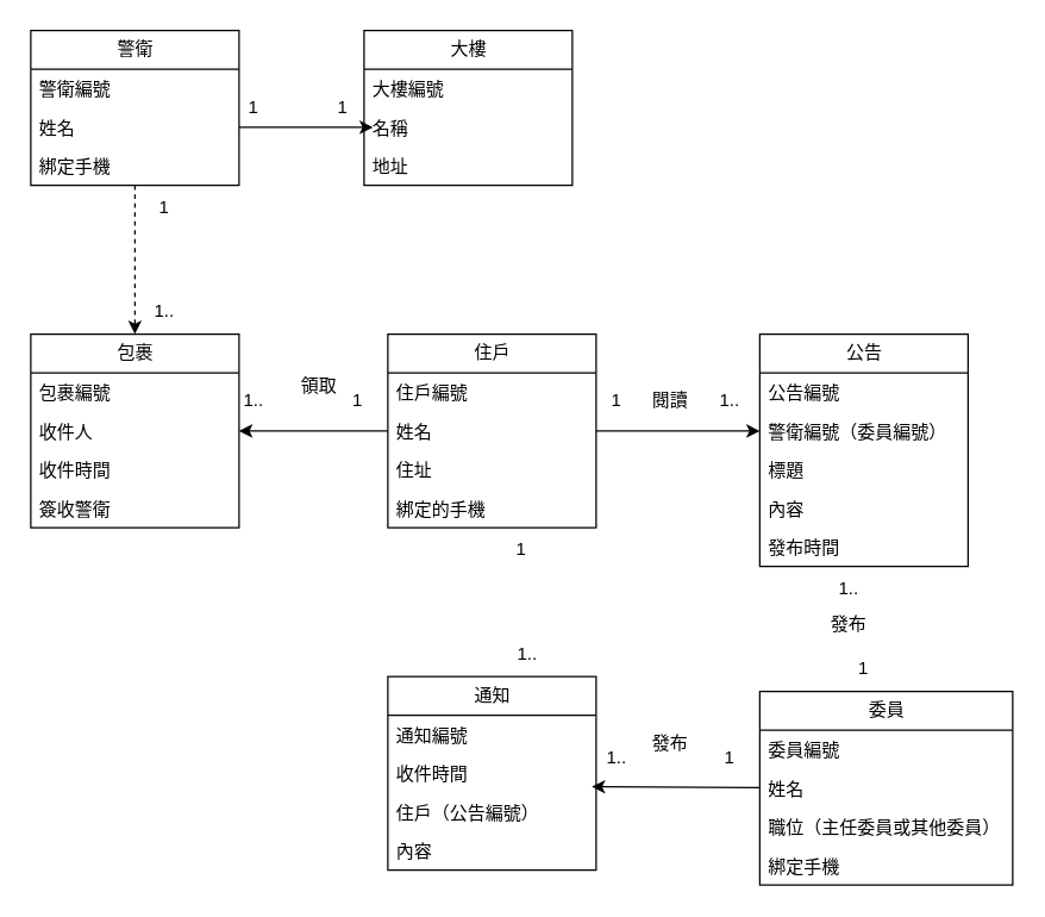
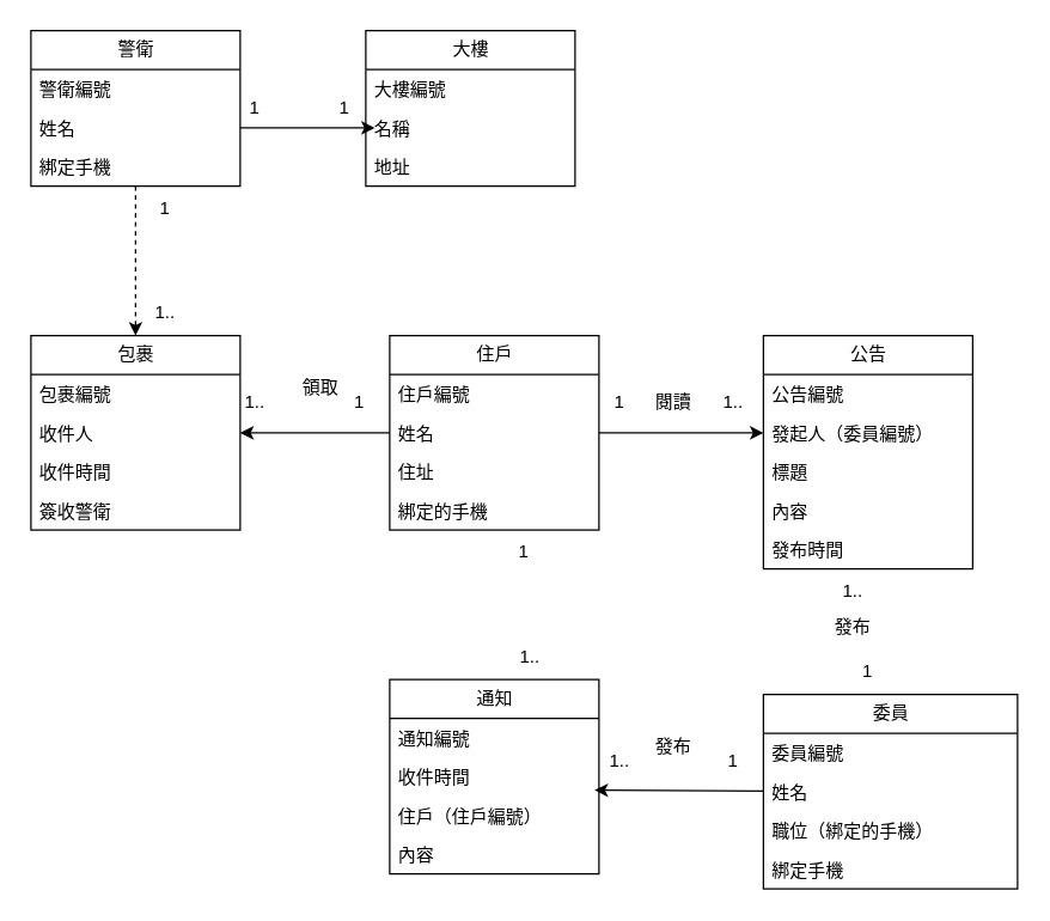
  <mxCell id="0" />
  <mxCell id="1" parent="0" />
  <mxCell id="2" value="大樓" style="swimlane;fontStyle=0;childLayout=stackLayout;horizontal=1;startSize=26;fillColor=none;horizontalStack=0;resizeParent=1;resizeParentMax=0;resizeLast=0;collapsible=1;marginBottom=0;html=1;" vertex="1" parent="1"><mxGeometry x="244" y="20" width="140" height="104" as="geometry" /></mxCell>
  <mxCell id="3" value="大樓編號" style="text;strokeColor=none;fillColor=none;align=left;verticalAlign=top;spacingLeft=4;spacingRight=4;overflow=hidden;rotatable=0;points=[[0,0.5],[1,0.5]];portConstraint=eastwest;whiteSpace=wrap;html=1;" vertex="1" parent="2"><mxGeometry y="26" width="140" height="26" as="geometry" /></mxCell>
  <mxCell id="4" value="名稱" style="text;strokeColor=none;fillColor=none;align=left;verticalAlign=top;spacingLeft=4;spacingRight=4;overflow=hidden;rotatable=0;points=[[0,0.5],[1,0.5]];portConstraint=eastwest;whiteSpace=wrap;html=1;" vertex="1" parent="2"><mxGeometry y="52" width="140" height="26" as="geometry" /></mxCell>
  <mxCell id="5" value="地址" style="text;strokeColor=none;fillColor=none;align=left;verticalAlign=top;spacingLeft=4;spacingRight=4;overflow=hidden;rotatable=0;points=[[0,0.5],[1,0.5]];portConstraint=eastwest;whiteSpace=wrap;html=1;" vertex="1" parent="2"><mxGeometry y="78" width="140" height="26" as="geometry" /></mxCell>
  <mxCell id="6" value="通知" style="swimlane;fontStyle=0;childLayout=stackLayout;horizontal=1;startSize=26;fillColor=none;horizontalStack=0;resizeParent=1;resizeParentMax=0;resizeLast=0;collapsible=1;marginBottom=0;html=1;" vertex="1" parent="1"><mxGeometry x="260" y="454" width="140" height="130" as="geometry" /></mxCell>
  <mxCell id="7" value="通知編號" style="text;strokeColor=none;fillColor=none;align=left;verticalAlign=top;spacingLeft=4;spacingRight=4;overflow=hidden;rotatable=0;points=[[0,0.5],[1,0.5]];portConstraint=eastwest;whiteSpace=wrap;html=1;" vertex="1" parent="6"><mxGeometry y="26" width="140" height="26" as="geometry" /></mxCell>
  <mxCell id="8" value="收件時間" style="text;strokeColor=none;fillColor=none;align=left;verticalAlign=top;spacingLeft=4;spacingRight=4;overflow=hidden;rotatable=0;points=[[0,0.5],[1,0.5]];portConstraint=eastwest;whiteSpace=wrap;html=1;" vertex="1" parent="6"><mxGeometry y="52" width="140" height="26" as="geometry" /></mxCell>
- <mxCell id="9" value="住戶（公告編號）" style="text;strokeColor=none;fillColor=none;align=left;verticalAlign=top;spacingLeft=4;spacingRight=4;overflow=hidden;rotatable=0;points=[[0,0.5],[1,0.5]];portConstraint=eastwest;whiteSpace=wrap;html=1;" vertex="1" parent="6"><mxGeometry y="78" width="140" height="26" as="geometry" /></mxCell>
+ <mxCell id="9" value="住戶（住戶編號）" style="text;strokeColor=none;fillColor=none;align=left;verticalAlign=top;spacingLeft=4;spacingRight=4;overflow=hidden;rotatable=0;points=[[0,0.5],[1,0.5]];portConstraint=eastwest;whiteSpace=wrap;html=1;" vertex="1" parent="6"><mxGeometry y="78" width="140" height="26" as="geometry" /></mxCell>
  <mxCell id="10" value="內容" style="text;strokeColor=none;fillColor=none;align=left;verticalAlign=top;spacingLeft=4;spacingRight=4;overflow=hidden;rotatable=0;points=[[0,0.5],[1,0.5]];portConstraint=eastwest;whiteSpace=wrap;html=1;" vertex="1" parent="6"><mxGeometry y="104" width="140" height="26" as="geometry" /></mxCell>
  <mxCell id="11" value="公告" style="swimlane;fontStyle=0;childLayout=stackLayout;horizontal=1;startSize=26;fillColor=none;horizontalStack=0;resizeParent=1;resizeParentMax=0;resizeLast=0;collapsible=1;marginBottom=0;html=1;" vertex="1" parent="1"><mxGeometry x="510" y="224" width="140" height="156" as="geometry" /></mxCell>
  <mxCell id="12" value="公告編號" style="text;strokeColor=none;fillColor=none;align=left;verticalAlign=top;spacingLeft=4;spacingRight=4;overflow=hidden;rotatable=0;points=[[0,0.5],[1,0.5]];portConstraint=eastwest;whiteSpace=wrap;html=1;" vertex="1" parent="11"><mxGeometry y="26" width="140" height="26" as="geometry" /></mxCell>
- <mxCell id="13" value="警衛編號（委員編號）" style="text;strokeColor=none;fillColor=none;align=left;verticalAlign=top;spacingLeft=4;spacingRight=4;overflow=hidden;rotatable=0;points=[[0,0.5],[1,0.5]];portConstraint=eastwest;whiteSpace=wrap;html=1;" vertex="1" parent="11"><mxGeometry y="52" width="140" height="26" as="geometry" /></mxCell>
+ <mxCell id="13" value="發起人（委員編號）" style="text;strokeColor=none;fillColor=none;align=left;verticalAlign=top;spacingLeft=4;spacingRight=4;overflow=hidden;rotatable=0;points=[[0,0.5],[1,0.5]];portConstraint=eastwest;whiteSpace=wrap;html=1;" vertex="1" parent="11"><mxGeometry y="52" width="140" height="26" as="geometry" /></mxCell>
  <mxCell id="14" value="標題" style="text;strokeColor=none;fillColor=none;align=left;verticalAlign=top;spacingLeft=4;spacingRight=4;overflow=hidden;rotatable=0;points=[[0,0.5],[1,0.5]];portConstraint=eastwest;whiteSpace=wrap;html=1;" vertex="1" parent="11"><mxGeometry y="78" width="140" height="26" as="geometry" /></mxCell>
  <mxCell id="15" value="內容" style="text;strokeColor=none;fillColor=none;align=left;verticalAlign=top;spacingLeft=4;spacingRight=4;overflow=hidden;rotatable=0;points=[[0,0.5],[1,0.5]];portConstraint=eastwest;whiteSpace=wrap;html=1;" vertex="1" parent="11"><mxGeometry y="104" width="140" height="26" as="geometry" /></mxCell>
  <mxCell id="16" value="發布時間" style="text;strokeColor=none;fillColor=none;align=left;verticalAlign=top;spacingLeft=4;spacingRight=4;overflow=hidden;rotatable=0;points=[[0,0.5],[1,0.5]];portConstraint=eastwest;whiteSpace=wrap;html=1;" vertex="1" parent="11"><mxGeometry y="130" width="140" height="26" as="geometry" /></mxCell>
  <mxCell id="17" value="委員" style="swimlane;fontStyle=0;childLayout=stackLayout;horizontal=1;startSize=26;fillColor=none;horizontalStack=0;resizeParent=1;resizeParentMax=0;resizeLast=0;collapsible=1;marginBottom=0;html=1;" vertex="1" parent="1"><mxGeometry x="510" y="464" width="170" height="130" as="geometry" /></mxCell>
  <mxCell id="18" value="委員編號" style="text;strokeColor=none;fillColor=none;align=left;verticalAlign=top;spacingLeft=4;spacingRight=4;overflow=hidden;rotatable=0;points=[[0,0.5],[1,0.5]];portConstraint=eastwest;whiteSpace=wrap;html=1;" vertex="1" parent="17"><mxGeometry y="26" width="170" height="26" as="geometry" /></mxCell>
  <mxCell id="19" value="姓名" style="text;strokeColor=none;fillColor=none;align=left;verticalAlign=top;spacingLeft=4;spacingRight=4;overflow=hidden;rotatable=0;points=[[0,0.5],[1,0.5]];portConstraint=eastwest;whiteSpace=wrap;html=1;" vertex="1" parent="17"><mxGeometry y="52" width="170" height="26" as="geometry" /></mxCell>
- <mxCell id="20" value="職位（主任委員或其他委員）" style="text;strokeColor=none;fillColor=none;align=left;verticalAlign=top;spacingLeft=4;spacingRight=4;overflow=hidden;rotatable=0;points=[[0,0.5],[1,0.5]];portConstraint=eastwest;whiteSpace=wrap;html=1;" vertex="1" parent="17"><mxGeometry y="78" width="170" height="26" as="geometry" /></mxCell>
+ <mxCell id="20" value="職位（綁定的手機）" style="text;strokeColor=none;fillColor=none;align=left;verticalAlign=top;spacingLeft=4;spacingRight=4;overflow=hidden;rotatable=0;points=[[0,0.5],[1,0.5]];portConstraint=eastwest;whiteSpace=wrap;html=1;" vertex="1" parent="17"><mxGeometry y="78" width="170" height="26" as="geometry" /></mxCell>
  <mxCell id="21" value="綁定手機" style="text;strokeColor=none;fillColor=none;align=left;verticalAlign=top;spacingLeft=4;spacingRight=4;overflow=hidden;rotatable=0;points=[[0,0.5],[1,0.5]];portConstraint=eastwest;whiteSpace=wrap;html=1;" vertex="1" parent="17"><mxGeometry y="104" width="170" height="26" as="geometry" /></mxCell>
  <mxCell id="22" style="edgeStyle=none;rounded=1;html=1;entryX=0.5;entryY=0;entryDx=0;entryDy=0;strokeColor=default;dashed=1;" edge="1" parent="1" source="23" target="27"><mxGeometry relative="1" as="geometry" /></mxCell>
  <mxCell id="23" value="警衛" style="swimlane;fontStyle=0;childLayout=stackLayout;horizontal=1;startSize=26;fillColor=none;horizontalStack=0;resizeParent=1;resizeParentMax=0;resizeLast=0;collapsible=1;marginBottom=0;html=1;" vertex="1" parent="1"><mxGeometry x="20" y="20" width="140" height="104" as="geometry" /></mxCell>
  <mxCell id="24" value="警衛編號" style="text;strokeColor=none;fillColor=none;align=left;verticalAlign=top;spacingLeft=4;spacingRight=4;overflow=hidden;rotatable=0;points=[[0,0.5],[1,0.5]];portConstraint=eastwest;whiteSpace=wrap;html=1;" vertex="1" parent="23"><mxGeometry y="26" width="140" height="26" as="geometry" /></mxCell>
  <mxCell id="25" value="姓名" style="text;strokeColor=none;fillColor=none;align=left;verticalAlign=top;spacingLeft=4;spacingRight=4;overflow=hidden;rotatable=0;points=[[0,0.5],[1,0.5]];portConstraint=eastwest;whiteSpace=wrap;html=1;" vertex="1" parent="23"><mxGeometry y="52" width="140" height="26" as="geometry" /></mxCell>
  <mxCell id="26" value="綁定手機" style="text;strokeColor=none;fillColor=none;align=left;verticalAlign=top;spacingLeft=4;spacingRight=4;overflow=hidden;rotatable=0;points=[[0,0.5],[1,0.5]];portConstraint=eastwest;whiteSpace=wrap;html=1;" vertex="1" parent="23"><mxGeometry y="78" width="140" height="26" as="geometry" /></mxCell>
  <mxCell id="27" value="包裹" style="swimlane;fontStyle=0;childLayout=stackLayout;horizontal=1;startSize=26;fillColor=none;horizontalStack=0;resizeParent=1;resizeParentMax=0;resizeLast=0;collapsible=1;marginBottom=0;html=1;" vertex="1" parent="1"><mxGeometry x="20" y="224" width="140" height="130" as="geometry" /></mxCell>
  <mxCell id="28" value="包裹編號" style="text;strokeColor=none;fillColor=none;align=left;verticalAlign=top;spacingLeft=4;spacingRight=4;overflow=hidden;rotatable=0;points=[[0,0.5],[1,0.5]];portConstraint=eastwest;whiteSpace=wrap;html=1;" vertex="1" parent="27"><mxGeometry y="26" width="140" height="26" as="geometry" /></mxCell>
  <mxCell id="29" value="收件人" style="text;strokeColor=none;fillColor=none;align=left;verticalAlign=top;spacingLeft=4;spacingRight=4;overflow=hidden;rotatable=0;points=[[0,0.5],[1,0.5]];portConstraint=eastwest;whiteSpace=wrap;html=1;" vertex="1" parent="27"><mxGeometry y="52" width="140" height="26" as="geometry" /></mxCell>
  <mxCell id="30" value="收件時間" style="text;strokeColor=none;fillColor=none;align=left;verticalAlign=top;spacingLeft=4;spacingRight=4;overflow=hidden;rotatable=0;points=[[0,0.5],[1,0.5]];portConstraint=eastwest;whiteSpace=wrap;html=1;" vertex="1" parent="27"><mxGeometry y="78" width="140" height="26" as="geometry" /></mxCell>
  <mxCell id="31" value="簽收警衛" style="text;strokeColor=none;fillColor=none;align=left;verticalAlign=top;spacingLeft=4;spacingRight=4;overflow=hidden;rotatable=0;points=[[0,0.5],[1,0.5]];portConstraint=eastwest;whiteSpace=wrap;html=1;" vertex="1" parent="27"><mxGeometry y="104" width="140" height="26" as="geometry" /></mxCell>
  <mxCell id="32" value="住戶" style="swimlane;fontStyle=0;childLayout=stackLayout;horizontal=1;startSize=26;fillColor=none;horizontalStack=0;resizeParent=1;resizeParentMax=0;resizeLast=0;collapsible=1;marginBottom=0;html=1;" vertex="1" parent="1"><mxGeometry x="260" y="224" width="140" height="130" as="geometry" /></mxCell>
  <mxCell id="33" value="住戶編號" style="text;strokeColor=none;fillColor=none;align=left;verticalAlign=top;spacingLeft=4;spacingRight=4;overflow=hidden;rotatable=0;points=[[0,0.5],[1,0.5]];portConstraint=eastwest;whiteSpace=wrap;html=1;" vertex="1" parent="32"><mxGeometry y="26" width="140" height="26" as="geometry" /></mxCell>
  <mxCell id="34" value="姓名" style="text;strokeColor=none;fillColor=none;align=left;verticalAlign=top;spacingLeft=4;spacingRight=4;overflow=hidden;rotatable=0;points=[[0,0.5],[1,0.5]];portConstraint=eastwest;whiteSpace=wrap;html=1;" vertex="1" parent="32"><mxGeometry y="52" width="140" height="26" as="geometry" /></mxCell>
  <mxCell id="35" value="住址" style="text;strokeColor=none;fillColor=none;align=left;verticalAlign=top;spacingLeft=4;spacingRight=4;overflow=hidden;rotatable=0;points=[[0,0.5],[1,0.5]];portConstraint=eastwest;whiteSpace=wrap;html=1;" vertex="1" parent="32"><mxGeometry y="78" width="140" height="26" as="geometry" /></mxCell>
  <mxCell id="36" value="綁定的手機" style="text;strokeColor=none;fillColor=none;align=left;verticalAlign=top;spacingLeft=4;spacingRight=4;overflow=hidden;rotatable=0;points=[[0,0.5],[1,0.5]];portConstraint=eastwest;whiteSpace=wrap;html=1;" vertex="1" parent="32"><mxGeometry y="104" width="140" height="26" as="geometry" /></mxCell>
  <mxCell id="37" style="edgeStyle=none;html=1;exitX=1;exitY=0.5;exitDx=0;exitDy=0;strokeColor=default;rounded=1;" edge="1" parent="1" source="25"><mxGeometry relative="1" as="geometry"><mxPoint x="250" y="85" as="targetPoint" /></mxGeometry></mxCell>
  <mxCell id="38" value="1" style="text;html=1;strokeColor=none;fillColor=none;align=center;verticalAlign=middle;whiteSpace=wrap;rounded=0;" vertex="1" parent="1"><mxGeometry x="140" y="57" width="60" height="30" as="geometry" /></mxCell>
  <mxCell id="39" value="1" style="text;html=1;strokeColor=none;fillColor=none;align=center;verticalAlign=middle;whiteSpace=wrap;rounded=0;" vertex="1" parent="1"><mxGeometry x="160" y="57" width="140" height="30" as="geometry" /></mxCell>
  <mxCell id="40" value="1" style="text;html=1;strokeColor=none;fillColor=none;align=center;verticalAlign=middle;whiteSpace=wrap;rounded=0;" vertex="1" parent="1"><mxGeometry x="80" y="124" width="60" height="30" as="geometry" /></mxCell>
  <mxCell id="41" value="1.." style="text;html=1;strokeColor=none;fillColor=none;align=center;verticalAlign=middle;whiteSpace=wrap;rounded=0;" vertex="1" parent="1"><mxGeometry x="80" y="194" width="60" height="30" as="geometry" /></mxCell>
  <mxCell id="42" style="edgeStyle=none;rounded=1;html=1;exitX=0;exitY=0.5;exitDx=0;exitDy=0;entryX=1;entryY=0.5;entryDx=0;entryDy=0;strokeColor=default;" edge="1" parent="1" source="34" target="29"><mxGeometry relative="1" as="geometry" /></mxCell>
  <mxCell id="43" value="1" style="text;html=1;strokeColor=none;fillColor=none;align=center;verticalAlign=middle;whiteSpace=wrap;rounded=0;" vertex="1" parent="1"><mxGeometry x="210" y="254" width="60" height="30" as="geometry" /></mxCell>
  <mxCell id="44" value="1.." style="text;html=1;strokeColor=none;fillColor=none;align=center;verticalAlign=middle;whiteSpace=wrap;rounded=0;" vertex="1" parent="1"><mxGeometry x="140" y="254" width="60" height="30" as="geometry" /></mxCell>
  <mxCell id="45" value="領取" style="text;html=1;strokeColor=none;fillColor=none;align=center;verticalAlign=middle;whiteSpace=wrap;rounded=0;" vertex="1" parent="1"><mxGeometry x="184" y="244" width="60" height="30" as="geometry" /></mxCell>
  <mxCell id="46" style="edgeStyle=none;rounded=1;html=1;exitX=1;exitY=0.5;exitDx=0;exitDy=0;entryX=0;entryY=0.5;entryDx=0;entryDy=0;strokeColor=default;" edge="1" parent="1" source="34" target="13"><mxGeometry relative="1" as="geometry" /></mxCell>
  <mxCell id="47" value="閱讀" style="text;html=1;strokeColor=none;fillColor=none;align=center;verticalAlign=middle;whiteSpace=wrap;rounded=0;" vertex="1" parent="1"><mxGeometry x="420" y="254" width="60" height="30" as="geometry" /></mxCell>
  <mxCell id="48" value="1" style="text;html=1;strokeColor=none;fillColor=none;align=center;verticalAlign=middle;whiteSpace=wrap;rounded=0;" vertex="1" parent="1"><mxGeometry x="384" y="254" width="60" height="30" as="geometry" /></mxCell>
  <mxCell id="49" value="1.." style="text;html=1;strokeColor=none;fillColor=none;align=center;verticalAlign=middle;whiteSpace=wrap;rounded=0;" vertex="1" parent="1"><mxGeometry x="460" y="254" width="60" height="30" as="geometry" /></mxCell>
  <mxCell id="50" style="edgeStyle=none;rounded=1;html=1;entryX=0.979;entryY=-0.154;entryDx=0;entryDy=0;entryPerimeter=0;strokeColor=default;" edge="1" parent="1" source="19" target="9"><mxGeometry relative="1" as="geometry" /></mxCell>
  <mxCell id="51" value="1" style="text;html=1;strokeColor=none;fillColor=none;align=center;verticalAlign=middle;whiteSpace=wrap;rounded=0;" vertex="1" parent="1"><mxGeometry x="550" y="434" width="60" height="30" as="geometry" /></mxCell>
  <mxCell id="52" value="1.." style="text;html=1;strokeColor=none;fillColor=none;align=center;verticalAlign=middle;whiteSpace=wrap;rounded=0;" vertex="1" parent="1"><mxGeometry x="540" y="380" width="60" height="30" as="geometry" /></mxCell>
  <mxCell id="53" value="發布" style="text;html=1;strokeColor=none;fillColor=none;align=center;verticalAlign=middle;whiteSpace=wrap;rounded=0;" vertex="1" parent="1"><mxGeometry x="540" y="404" width="60" height="30" as="geometry" /></mxCell>
  <mxCell id="54" value="1" style="text;html=1;strokeColor=none;fillColor=none;align=center;verticalAlign=middle;whiteSpace=wrap;rounded=0;" vertex="1" parent="1"><mxGeometry x="460" y="494" width="60" height="30" as="geometry" /></mxCell>
  <mxCell id="55" value="1.." style="text;html=1;strokeColor=none;fillColor=none;align=center;verticalAlign=middle;whiteSpace=wrap;rounded=0;" vertex="1" parent="1"><mxGeometry x="384" y="494" width="60" height="30" as="geometry" /></mxCell>
  <mxCell id="56" value="發布" style="text;html=1;strokeColor=none;fillColor=none;align=center;verticalAlign=middle;whiteSpace=wrap;rounded=0;" vertex="1" parent="1"><mxGeometry x="420" y="484" width="60" height="30" as="geometry" /></mxCell>
  <mxCell id="57" value="1" style="text;html=1;strokeColor=none;fillColor=none;align=center;verticalAlign=middle;whiteSpace=wrap;rounded=0;" vertex="1" parent="1"><mxGeometry x="320" y="354" width="60" height="30" as="geometry" /></mxCell>
  <mxCell id="58" value="1.." style="text;html=1;strokeColor=none;fillColor=none;align=center;verticalAlign=middle;whiteSpace=wrap;rounded=0;" vertex="1" parent="1"><mxGeometry x="324" y="424" width="60" height="30" as="geometry" /></mxCell>
